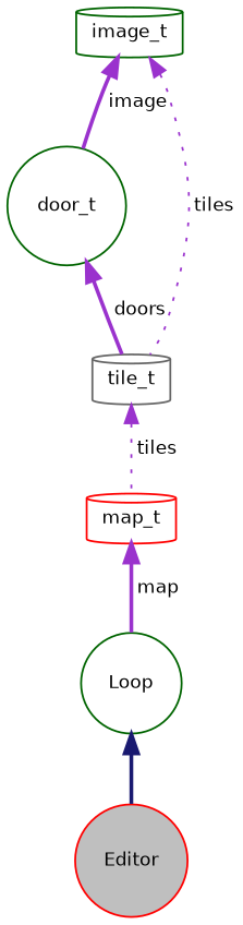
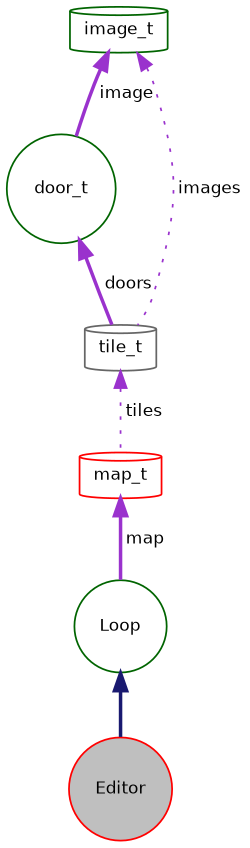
  digraph {
    node [color=darkgreen fillcolor=white fontname=Helvetica fontsize=10 shape=circle style=filled]
    edge [color=darkorchid3 dir=back fontname=Helvetica fontsize=10 labelfontname=Helvetica labelfontsize=10 style=bold]
    n1 [color=red fillcolor=grey75 fontcolor=black height=0.2 label=Editor width=0.4]
    n2 [height=0.2 label=Loop width=0.4]
    n3 [color=red height=0.2 label=map_t shape=cylinder width=0.4]
    n4 [height=0.2 label=door_t width=0.4]
    n5 [color=gray40 height=0.2 label=tile_t shape=cylinder width=0.4]
    n6 [height=0.2 label=image_t shape=cylinder width=0.4]
    n2 -> n1 [color=midnightblue]
    n3 -> n2 [label=" map"]
    n4 -> n5 [label=" doors"]
    n5 -> n3 [label=" tiles" style=dotted]
    n6 -> n4 [label=" image"]
-   n6 -> n5 [label=" tiles" style=dotted]
+   n6 -> n5 [label=" images" style=dotted]
  }
